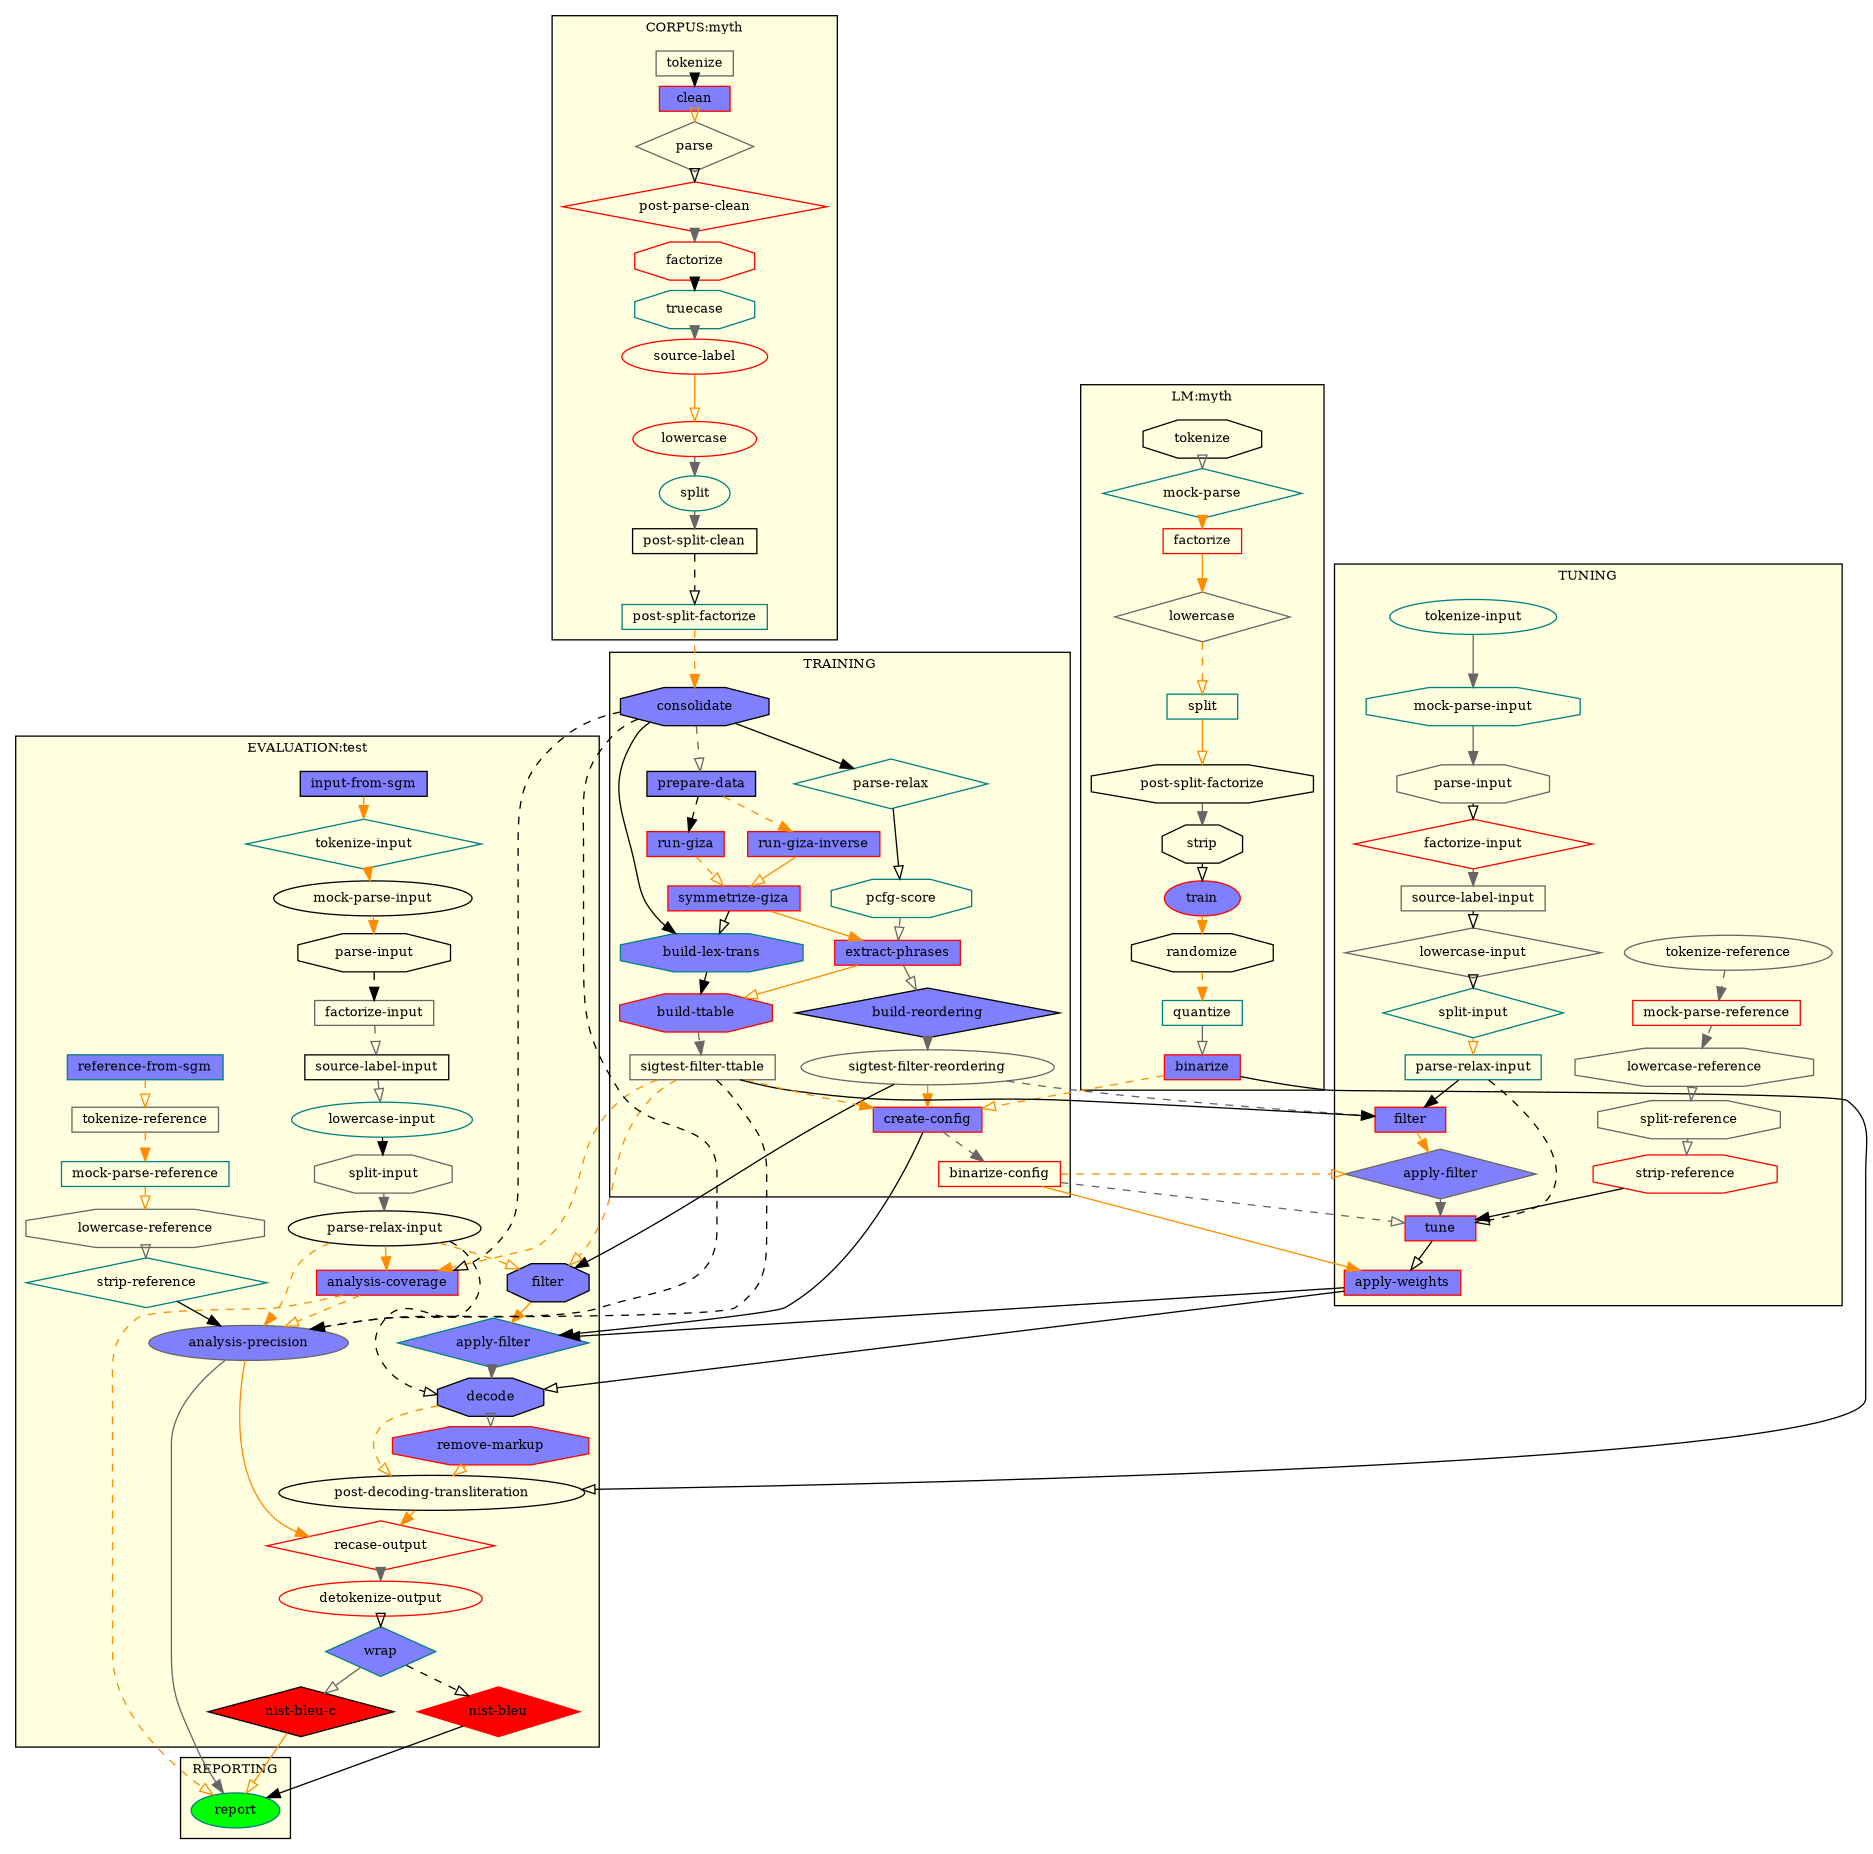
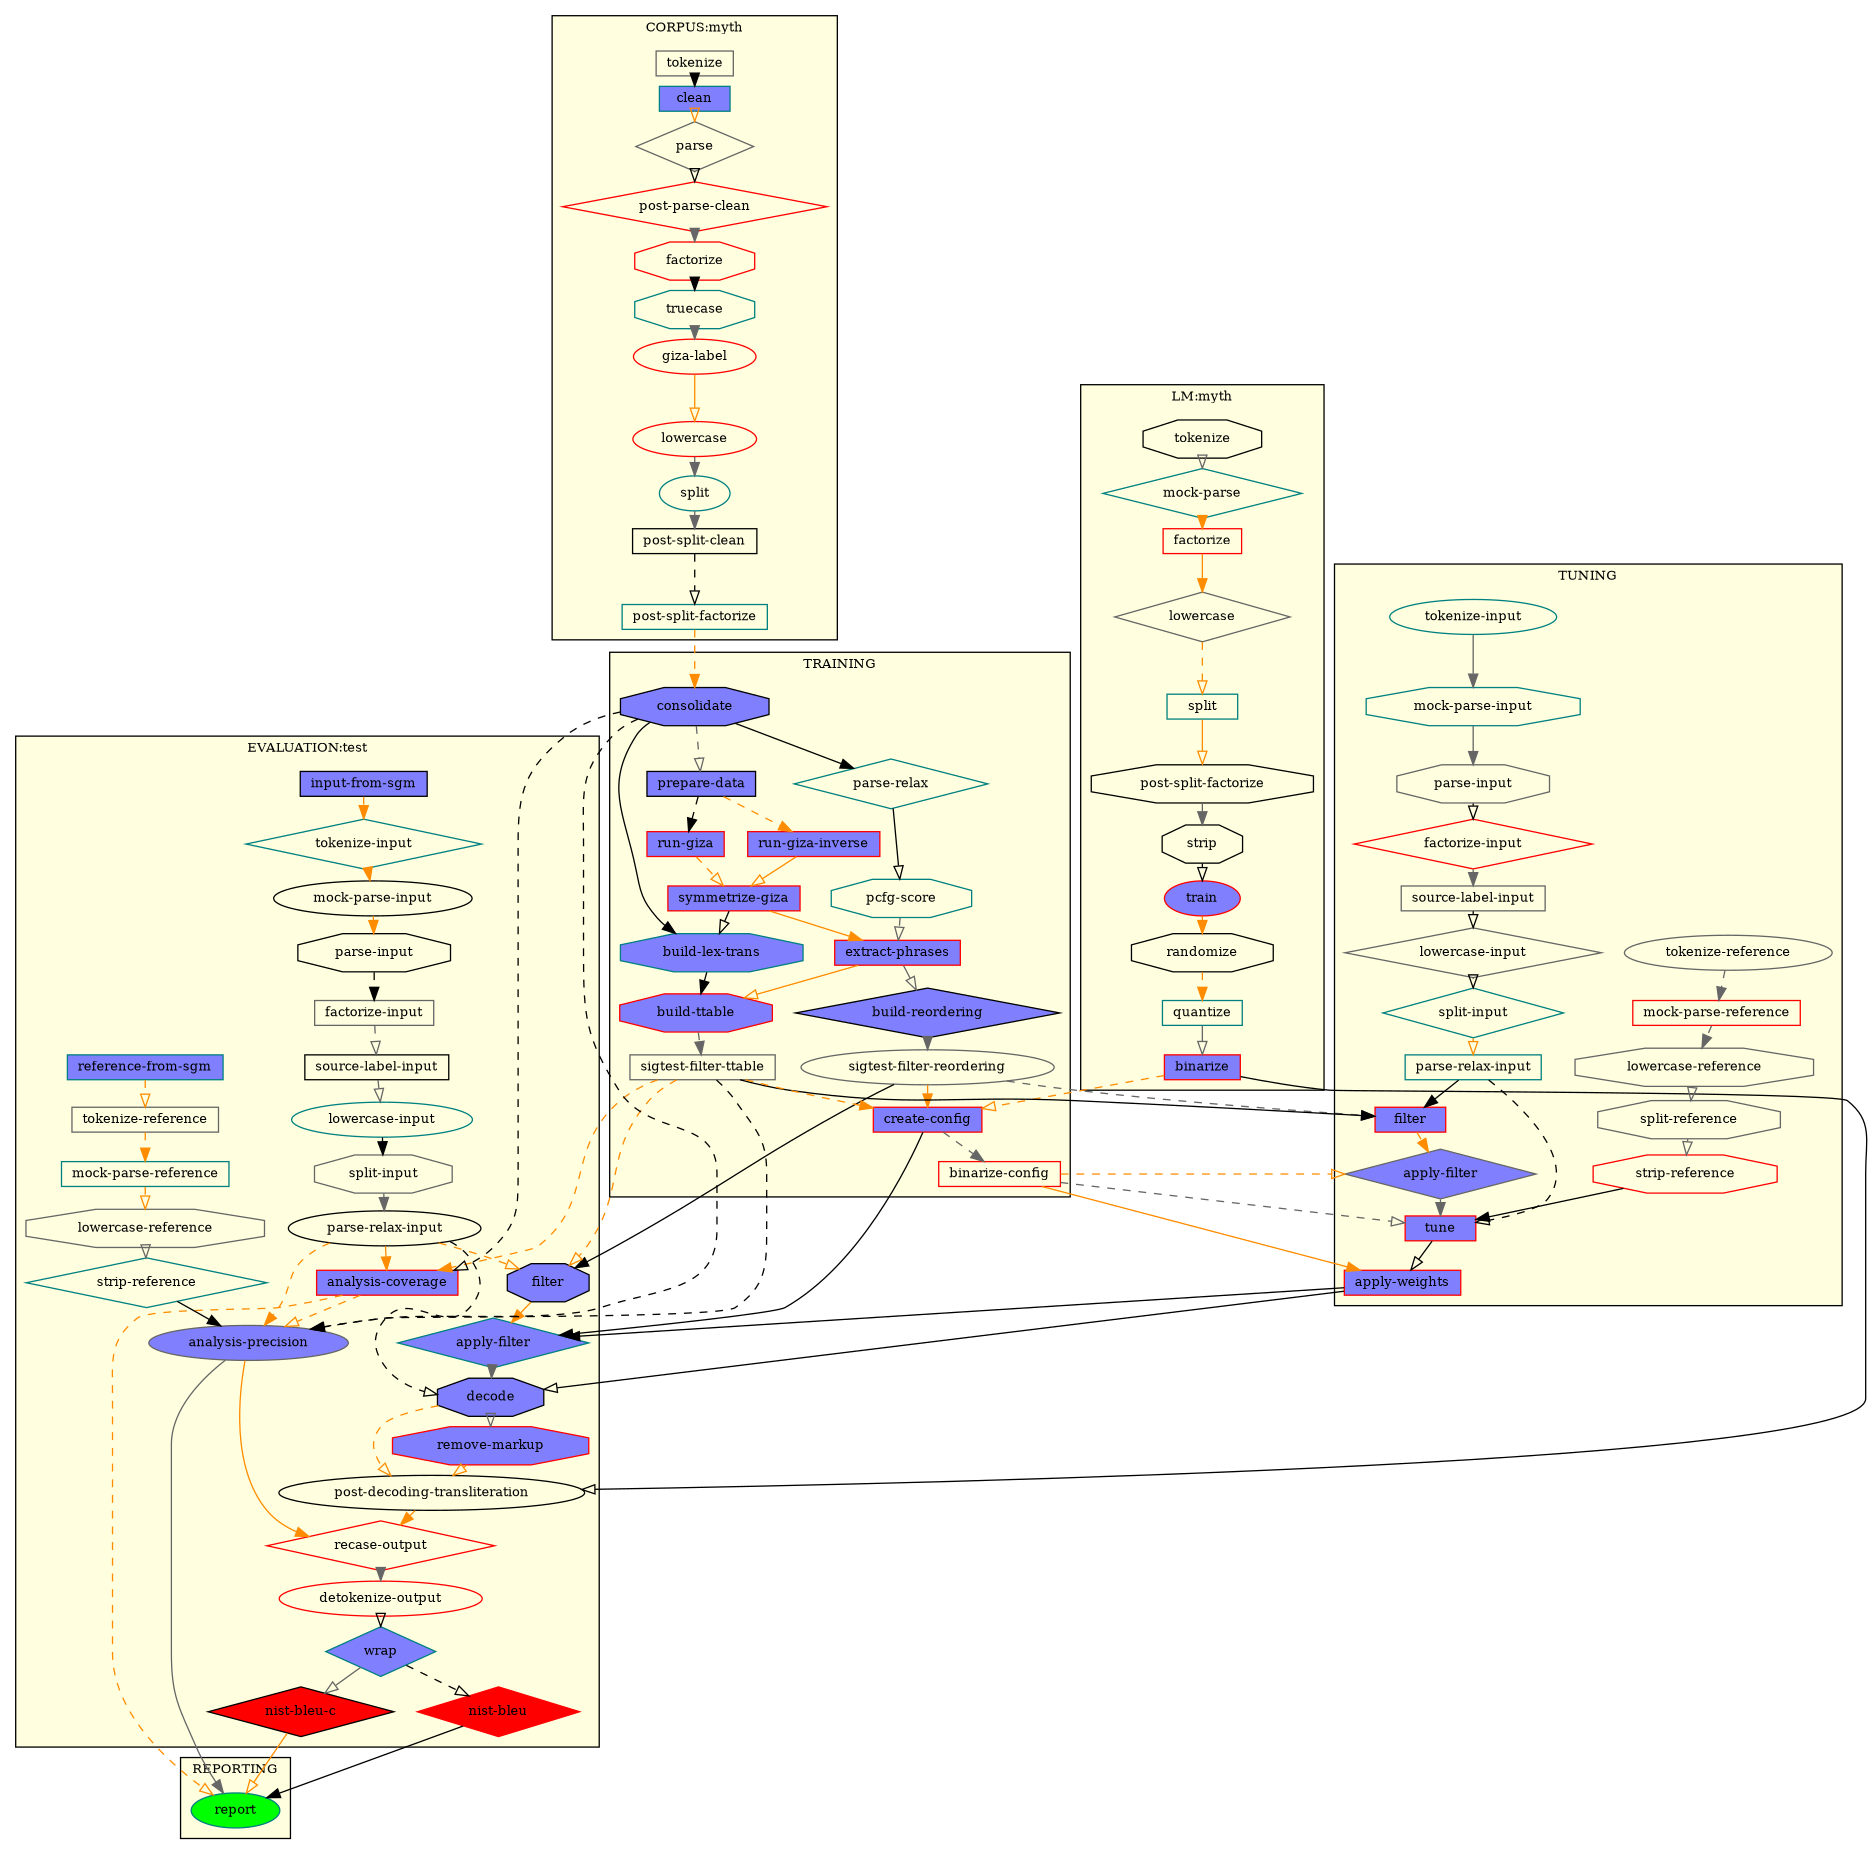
  digraph {
    ranksep=0
    node [color=red fillcolor=lightyellow fontsize=10 shape=box style=filled]
    edge [arrowhead=normal color=darkorange style=dashed]
    n1 [fillcolor="#8080ff" height=0 label=binarize]
    n2 [color=teal height=0 label=quantize]
    n3 [color=black height=0 label=randomize shape=octagon]
    n4 [fillcolor="#8080ff" height=0 label=train shape=ellipse]
    n5 [color=black height=0 label=strip shape=octagon]
    n6 [color=black height=0 label="post-split-factorize" shape=octagon]
    n7 [color=teal height=0 label=split]
    n8 [color=gray40 height=0 label=lowercase shape=diamond]
    n9 [height=0 label=factorize]
    n10 [color=teal height=0 label="mock-parse" shape=diamond]
    n11 [color=black height=0 label=tokenize shape=octagon]
    n12 [color=gray40 fillcolor="#8080ff" height=0 label="analysis-precision" shape=ellipse]
    n13 [fillcolor="#8080ff" height=0 label="analysis-coverage"]
    n14 [color=black fillcolor=red height=0 label="nist-bleu-c" shape=diamond]
    n15 [fillcolor=red height=0 label="nist-bleu" shape=diamond]
    n16 [color=teal height=0 label="strip-reference" shape=diamond]
    n17 [color=gray40 height=0 label="lowercase-reference" shape=octagon]
    n18 [color=teal height=0 label="mock-parse-reference"]
    n19 [color=gray40 height=0 label="tokenize-reference"]
    n20 [color=teal fillcolor="#8080ff" height=0 label="reference-from-sgm"]
    n21 [color=teal fillcolor="#8080ff" height=0 label=wrap shape=diamond]
    n22 [height=0 label="detokenize-output" shape=ellipse]
    n23 [height=0 label="recase-output" shape=diamond]
    n24 [color=black height=0 label="post-decoding-transliteration" shape=ellipse]
    n25 [fillcolor="#8080ff" height=0 label="remove-markup" shape=octagon]
    n26 [color=black fillcolor="#8080ff" height=0 label=decode shape=octagon]
    n27 [color=teal fillcolor="#8080ff" height=0 label="apply-filter" shape=diamond]
    n28 [color=black fillcolor="#8080ff" height=0 label=filter shape=octagon]
    n29 [color=black height=0 label="parse-relax-input" shape=ellipse]
    n30 [color=gray40 height=0 label="split-input" shape=octagon]
    n31 [color=teal height=0 label="lowercase-input" shape=ellipse]
    n32 [color=black height=0 label="source-label-input"]
    n33 [color=gray40 height=0 label="factorize-input"]
    n34 [color=black height=0 label="parse-input" shape=octagon]
    n35 [color=black height=0 label="mock-parse-input" shape=ellipse]
    n36 [color=teal height=0 label="tokenize-input" shape=diamond]
    n37 [color=black fillcolor="#8080ff" height=0 label="input-from-sgm"]
    n38 [color=teal height=0 label="post-split-factorize"]
    n39 [color=black height=0 label="post-split-clean"]
    n40 [color=teal height=0 label=split shape=ellipse]
    n41 [height=0 label=lowercase shape=ellipse]
-   n42 [height=0 label="source-label" shape=ellipse]
+   n42 [height=0 label="giza-label" shape=ellipse]
    n43 [color=teal height=0 label=truecase shape=octagon]
    n44 [height=0 label=factorize shape=octagon]
    n45 [height=0 label="post-parse-clean" shape=diamond]
    n46 [color=gray40 height=0 label=parse shape=diamond]
-   n47 [fillcolor="#8080ff" height=0 label=clean]
+   n47 [color=teal fillcolor="#8080ff" height=0 label=clean]
    n48 [color=gray40 height=0 label=tokenize]
    n49 [fillcolor="#8080ff" height=0 label="apply-weights"]
    n50 [fillcolor="#8080ff" height=0 label=tune]
    n51 [color=gray40 fillcolor="#8080ff" height=0 label="apply-filter" shape=diamond]
    n52 [fillcolor="#8080ff" height=0 label=filter]
    n53 [height=0 label="strip-reference" shape=octagon]
    n54 [color=gray40 height=0 label="split-reference" shape=octagon]
    n55 [color=gray40 height=0 label="lowercase-reference" shape=octagon]
    n56 [height=0 label="mock-parse-reference"]
    n57 [color=gray40 height=0 label="tokenize-reference" shape=ellipse]
    n58 [color=teal height=0 label="parse-relax-input"]
    n59 [color=teal height=0 label="split-input" shape=diamond]
    n60 [color=gray40 height=0 label="lowercase-input" shape=diamond]
    n61 [color=gray40 height=0 label="source-label-input"]
    n62 [height=0 label="factorize-input" shape=diamond]
    n63 [color=gray40 height=0 label="parse-input" shape=octagon]
    n64 [color=teal height=0 label="mock-parse-input" shape=octagon]
    n65 [color=teal height=0 label="tokenize-input" shape=ellipse]
    n66 [color=teal fillcolor=green height=0 label=report shape=ellipse]
    n67 [height=0 label="binarize-config"]
    n68 [fillcolor="#8080ff" height=0 label="create-config"]
    n69 [color=gray40 height=0 label="sigtest-filter-reordering" shape=ellipse]
    n70 [color=gray40 height=0 label="sigtest-filter-ttable"]
    n71 [fillcolor="#8080ff" height=0 label="build-ttable" shape=octagon]
    n72 [color=black fillcolor="#8080ff" height=0 label="build-reordering" shape=diamond]
    n73 [fillcolor="#8080ff" height=0 label="extract-phrases"]
    n74 [color=teal height=0 label="pcfg-score" shape=octagon]
    n75 [color=teal height=0 label="parse-relax" shape=diamond]
    n76 [color=teal fillcolor="#8080ff" height=0 label="build-lex-trans" shape=octagon]
    n77 [fillcolor="#8080ff" height=0 label="symmetrize-giza"]
    n78 [fillcolor="#8080ff" height=0 label="run-giza-inverse"]
    n79 [fillcolor="#8080ff" height=0 label="run-giza"]
    n80 [color=black fillcolor="#8080ff" height=0 label="prepare-data"]
    n81 [color=black fillcolor="#8080ff" height=0 label=consolidate shape=octagon]
    subgraph cluster_1 {
      fillcolor=lightyellow
      fontsize=10
      label="LM:myth"
      shape=box
      style=filled
      n1
      n2
      n3
      n4
      n5
      n6
      n7
      n8
      n9
      n10
      n11
    }
    subgraph cluster_2 {
      fillcolor=lightyellow
      fontsize=10
      label="EVALUATION:test"
      shape=box
      style=filled
      n12
      n13
      n14
      n15
      n16
      n17
      n18
      n19
      n20
      n21
      n22
      n23
      n24
      n25
      n26
      n27
      n28
      n29
      n30
      n31
      n32
      n33
      n34
      n35
      n36
      n37
    }
    subgraph cluster_3 {
      fillcolor=lightyellow
      fontsize=10
      label="CORPUS:myth"
      shape=box
      style=filled
      n38
      n39
      n40
      n41
      n42
      n43
      n44
      n45
      n46
      n47
      n48
    }
    subgraph cluster_4 {
      fillcolor=lightyellow
      fontsize=10
      label=TUNING
      shape=box
      style=filled
      n49
      n50
      n51
      n52
      n53
      n54
      n55
      n56
      n57
      n58
      n59
      n60
      n61
      n62
      n63
      n64
      n65
    }
    subgraph cluster_5 {
      fillcolor=lightyellow
      fontsize=10
      label=REPORTING
      shape=box
      style=filled
      n66
    }
    subgraph cluster_6 {
      fillcolor=lightyellow
      fontsize=10
      label=TRAINING
      shape=box
      style=filled
      n67
      n68
      n69
      n70
      n71
      n72
      n73
      n74
      n75
      n76
      n77
      n78
      n79
      n80
      n81
    }
    n1 -> n24 [arrowhead=onormal color=black style=solid]
    n1 -> n68 [arrowhead=onormal]
    n2 -> n1 [arrowhead=onormal color=gray40 style=solid]
    n3 -> n2
    n4 -> n3
    n5 -> n4 [arrowhead=onormal color=black]
    n6 -> n5 [color=gray40]
    n7 -> n6 [arrowhead=onormal style=solid]
    n8 -> n7 [arrowhead=onormal]
    n9 -> n8 [style=solid]
    n10 -> n9
    n11 -> n10 [arrowhead=onormal color=gray40]
    n12 -> n23 [style=solid]
    n12 -> n66 [color=gray40 style=solid]
    n13 -> n12 [arrowhead=onormal]
    n13 -> n66 [arrowhead=onormal]
    n14 -> n66 [arrowhead=onormal style=solid]
    n15 -> n66 [color=black style=solid]
    n16 -> n12 [color=black style=solid]
    n17 -> n16 [arrowhead=onormal color=gray40]
    n18 -> n17 [arrowhead=onormal]
    n19 -> n18
    n20 -> n19 [arrowhead=onormal]
    n21 -> n14 [arrowhead=onormal color=gray40 style=solid]
    n21 -> n15 [arrowhead=onormal color=black]
    n22 -> n21 [arrowhead=onormal color=black style=solid]
    n23 -> n22 [color=gray40]
    n24 -> n23
    n25 -> n24 [arrowhead=onormal style=solid]
    n26 -> n24 [arrowhead=onormal]
    n26 -> n25 [arrowhead=onormal color=gray40]
    n27 -> n26 [color=gray40]
    n28 -> n27 [style=solid]
    n29 -> n12
    n29 -> n13 [style=solid]
    n29 -> n26 [arrowhead=onormal color=black]
    n29 -> n28 [arrowhead=onormal]
    n30 -> n29 [color=gray40 style=solid]
    n31 -> n30 [color=black]
    n32 -> n31 [arrowhead=onormal color=gray40]
    n33 -> n32 [arrowhead=onormal color=gray40]
    n34 -> n33 [color=black]
    n35 -> n34 [style=solid]
    n36 -> n35
    n37 -> n36
    n38 -> n81
    n39 -> n38 [arrowhead=onormal color=black]
    n40 -> n39 [color=gray40]
    n41 -> n40 [color=gray40 style=solid]
    n42 -> n41 [arrowhead=onormal style=solid]
    n43 -> n42 [color=gray40]
    n44 -> n43 [color=black]
    n45 -> n44 [color=gray40]
    n46 -> n45 [arrowhead=onormal color=black]
    n47 -> n46 [arrowhead=onormal style=solid]
    n48 -> n47 [color=black style=solid]
    n49 -> n26 [arrowhead=onormal color=black style=solid]
    n49 -> n27 [color=black style=solid]
    n50 -> n49 [arrowhead=onormal color=black style=solid]
    n51 -> n50 [color=gray40 style=solid]
    n52 -> n51
    n53 -> n50 [color=black style=solid]
    n54 -> n53 [arrowhead=onormal color=gray40]
    n55 -> n54 [arrowhead=onormal color=gray40]
    n56 -> n55 [color=gray40]
    n57 -> n56 [color=gray40]
    n58 -> n50 [arrowhead=onormal color=black]
    n58 -> n52 [color=black style=solid]
    n59 -> n58 [arrowhead=onormal style=solid]
    n60 -> n59 [arrowhead=onormal color=black]
    n61 -> n60 [arrowhead=onormal color=black style=solid]
    n62 -> n61 [color=gray40]
    n63 -> n62 [arrowhead=onormal color=black]
    n64 -> n63 [color=gray40 style=solid]
    n65 -> n64 [color=gray40 style=solid]
    n67 -> n49 [style=solid]
    n67 -> n50 [arrowhead=onormal color=gray40]
    n67 -> n51 [arrowhead=onormal]
    n68 -> n27 [color=black style=solid]
    n68 -> n67 [color=gray40]
    n69 -> n28 [color=black style=solid]
    n69 -> n52 [color=gray40]
    n69 -> n68 [style=solid]
    n70 -> n12 [arrowhead=onormal color=black]
    n70 -> n13
    n70 -> n28 [arrowhead=onormal]
    n70 -> n52 [color=black style=solid]
    n70 -> n68
    n71 -> n70 [color=gray40]
    n72 -> n69 [color=gray40]
    n73 -> n71 [arrowhead=onormal style=solid]
    n73 -> n72 [arrowhead=onormal color=gray40 style=solid]
    n74 -> n73 [arrowhead=onormal color=gray40]
    n75 -> n74 [arrowhead=onormal color=black style=solid]
    n76 -> n71 [color=black style=solid]
    n77 -> n73 [style=solid]
    n77 -> n76 [arrowhead=onormal color=black style=solid]
    n78 -> n77 [arrowhead=onormal style=solid]
    n79 -> n77 [arrowhead=onormal]
    n80 -> n78
    n80 -> n79 [color=black]
    n81 -> n12 [color=black]
    n81 -> n13 [arrowhead=onormal color=black]
    n81 -> n75 [color=black style=solid]
    n81 -> n76 [color=black style=solid]
    n81 -> n80 [arrowhead=onormal color=gray40]
  }
